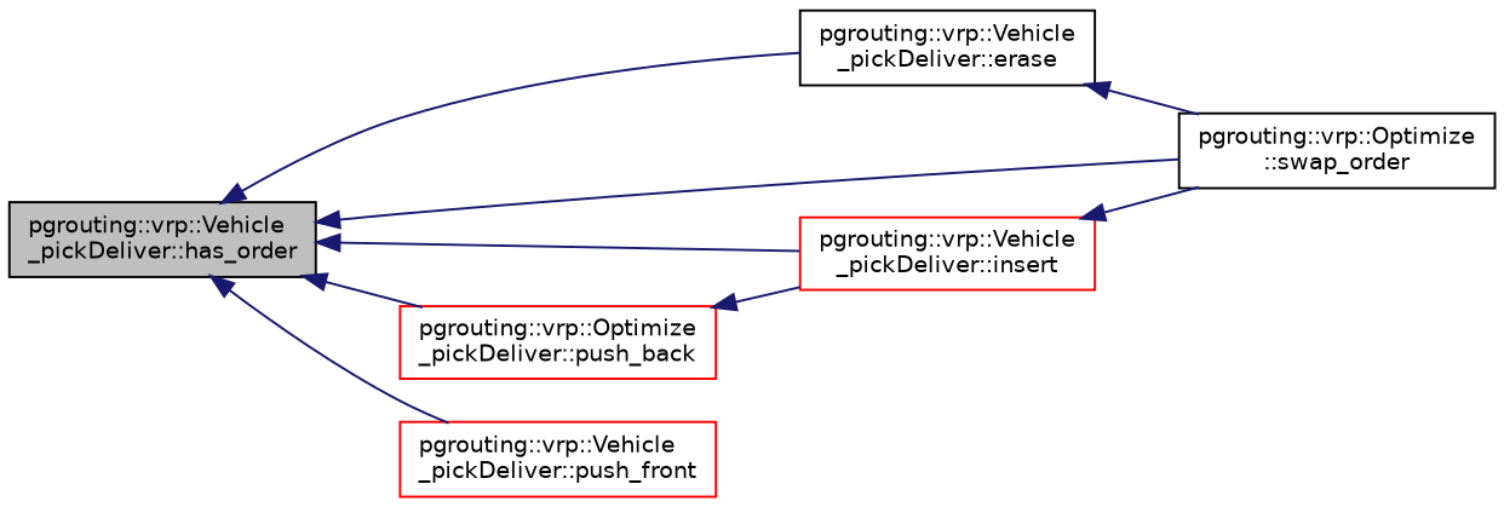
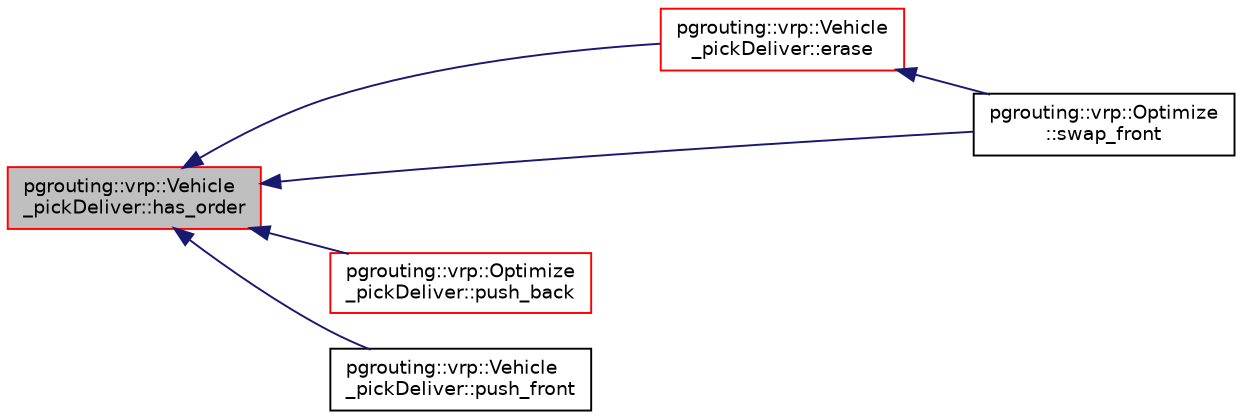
  digraph {
    rankdir=LR
    node [color=red fillcolor=white fontname=Helvetica fontsize=10 shape=record style=filled]
    edge [color=midnightblue dir=back fontname=Helvetica fontsize=10 labelfontname=Helvetica labelfontsize=10 style=solid]
-   n1 [color=black fillcolor=grey75 fontcolor=black height=0.2 label="pgrouting::vrp::Vehicle\l_pickDeliver::has_order" width=0.4]
-   n2 [color=black height=0.2 label="pgrouting::vrp::Vehicle\l_pickDeliver::erase" width=0.4]
-   n3 [color=black height=0.2 label="pgrouting::vrp::Optimize\l::swap_order" width=0.4]
-   n4 [height=0.2 label="pgrouting::vrp::Vehicle\l_pickDeliver::insert" width=0.4]
+   n1 [fillcolor=grey75 fontcolor=black height=0.2 label="pgrouting::vrp::Vehicle\l_pickDeliver::has_order" width=0.4]
+   n2 [height=0.2 label="pgrouting::vrp::Vehicle\l_pickDeliver::erase" width=0.4]
+   n3 [color=black height=0.2 label="pgrouting::vrp::Optimize\l::swap_front" width=0.4]
    n5 [height=0.2 label="pgrouting::vrp::Optimize\l_pickDeliver::push_back" width=0.4]
-   n6 [height=0.2 label="pgrouting::vrp::Vehicle\l_pickDeliver::push_front" width=0.4]
+   n6 [color=black height=0.2 label="pgrouting::vrp::Vehicle\l_pickDeliver::push_front" width=0.4]
    n1 -> n2
    n1 -> n3
-   n1 -> n4
    n1 -> n5
    n1 -> n6
    n2 -> n3
-   n4 -> n3
-   n5 -> n4
  }
